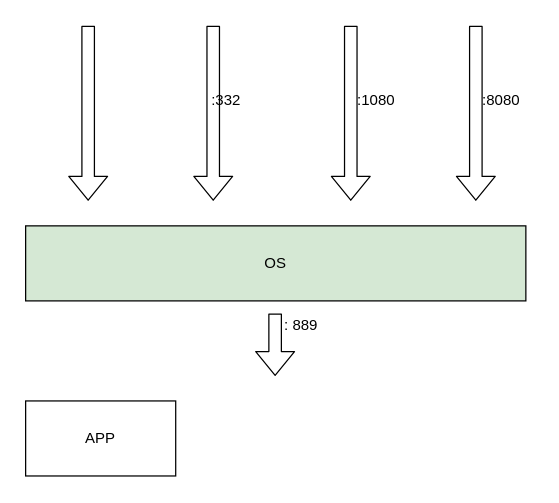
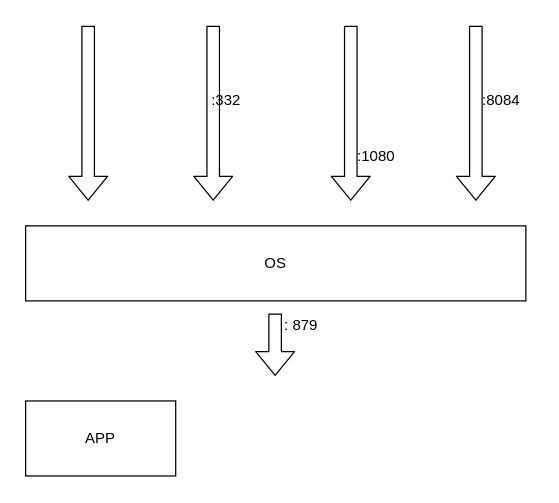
  <mxCell id="0" />
  <mxCell id="1" parent="0" />
- <mxCell id="2" value="OS" style="rounded=0;whiteSpace=wrap;html=1;fillColor=#d5e8d4;" parent="1" vertex="1"><mxGeometry x="20" y="180" width="400" height="60" as="geometry" /></mxCell>
+ <mxCell id="2" value="OS" style="rounded=0;whiteSpace=wrap;html=1;" parent="1" vertex="1"><mxGeometry x="20" y="180" width="400" height="60" as="geometry" /></mxCell>
  <mxCell id="3" value="APP" style="rounded=0;whiteSpace=wrap;html=1;" parent="1" vertex="1"><mxGeometry x="20" y="320" width="120" height="60" as="geometry" /></mxCell>
  <mxCell id="4" value="" style="shape=flexArrow;endArrow=classic;html=1;" parent="1" edge="1"><mxGeometry width="50" height="50" relative="1" as="geometry"><mxPoint x="70" y="20" as="sourcePoint" /><mxPoint x="70" y="160" as="targetPoint" /></mxGeometry></mxCell>
  <mxCell id="5" value="" style="shape=flexArrow;endArrow=classic;html=1;" parent="1" edge="1"><mxGeometry width="50" height="50" relative="1" as="geometry"><mxPoint x="170" y="20" as="sourcePoint" /><mxPoint x="170" y="160" as="targetPoint" /></mxGeometry></mxCell>
  <mxCell id="6" value=":332" style="text;html=1;align=center;verticalAlign=middle;resizable=0;points=[];autosize=1;" parent="1" vertex="1"><mxGeometry x="160" y="70" width="40" height="20" as="geometry" /></mxCell>
  <mxCell id="7" value="" style="shape=flexArrow;endArrow=classic;html=1;" parent="1" edge="1"><mxGeometry width="50" height="50" relative="1" as="geometry"><mxPoint x="280" y="20" as="sourcePoint" /><mxPoint x="280" y="160" as="targetPoint" /></mxGeometry></mxCell>
- <mxCell id="8" value=":1080" style="text;html=1;align=center;verticalAlign=middle;resizable=0;points=[];autosize=1;" parent="1" vertex="1"><mxGeometry x="275" y="70" width="50" height="20" as="geometry" /></mxCell>
+ <mxCell id="8" value=":1080" style="text;html=1;align=center;verticalAlign=middle;resizable=0;points=[];autosize=1;" parent="1" vertex="1"><mxGeometry x="275" y="115" width="50" height="20" as="geometry" /></mxCell>
  <mxCell id="9" value="" style="shape=flexArrow;endArrow=classic;html=1;" parent="1" edge="1"><mxGeometry width="50" height="50" relative="1" as="geometry"><mxPoint x="380" y="20" as="sourcePoint" /><mxPoint x="380" y="160" as="targetPoint" /></mxGeometry></mxCell>
- <mxCell id="10" value=":8080" style="text;html=1;align=center;verticalAlign=middle;resizable=0;points=[];autosize=1;" parent="1" vertex="1"><mxGeometry x="375" y="70" width="50" height="20" as="geometry" /></mxCell>
+ <mxCell id="10" value=":8084" style="text;html=1;align=center;verticalAlign=middle;resizable=0;points=[];autosize=1;" parent="1" vertex="1"><mxGeometry x="375" y="70" width="50" height="20" as="geometry" /></mxCell>
  <mxCell id="11" value="" style="shape=flexArrow;endArrow=classic;html=1;" parent="1" edge="1"><mxGeometry width="50" height="50" relative="1" as="geometry"><mxPoint x="219.5" y="250" as="sourcePoint" /><mxPoint x="219.5" y="300" as="targetPoint" /></mxGeometry></mxCell>
- <mxCell id="12" value=": 889" style="text;html=1;align=center;verticalAlign=middle;resizable=0;points=[];autosize=1;" parent="1" vertex="1"><mxGeometry x="220" y="250" width="40" height="20" as="geometry" /></mxCell>
+ <mxCell id="12" value=": 879" style="text;html=1;align=center;verticalAlign=middle;resizable=0;points=[];autosize=1;" parent="1" vertex="1"><mxGeometry x="220" y="250" width="40" height="20" as="geometry" /></mxCell>
